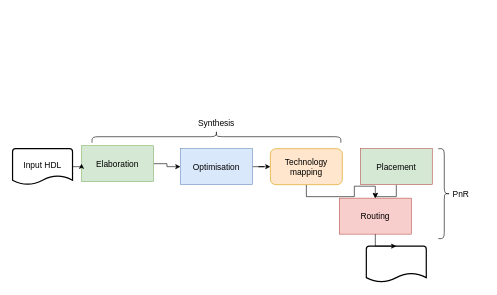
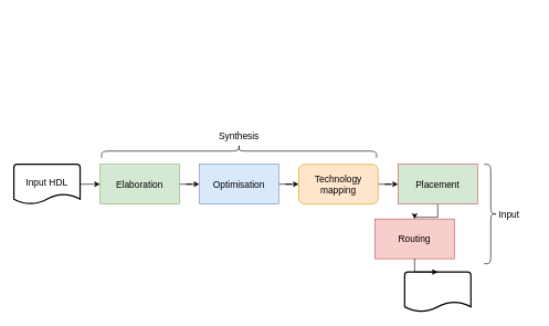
  <mxCell id="0" />
  <mxCell id="1" parent="0" />
  <mxCell id="2" value="" style="strokeWidth=2;html=1;shape=mxgraph.flowchart.document2;whiteSpace=wrap;size=0.25;" vertex="1" parent="1"><mxGeometry x="610" y="410" width="100" height="60" as="geometry" /></mxCell>
  <mxCell id="3" value="" style="strokeWidth=2;html=1;shape=mxgraph.flowchart.document2;whiteSpace=wrap;size=0.25;" vertex="1" parent="1"><mxGeometry x="20" y="247.5" width="100" height="60" as="geometry" /></mxCell>
  <mxCell id="4" value="" style="edgeStyle=orthogonalEdgeStyle;rounded=0;orthogonalLoop=1;jettySize=auto;html=1;" edge="1" parent="1" source="5" target="9"><mxGeometry relative="1" as="geometry" /></mxCell>
- <mxCell id="5" value="&lt;font style=&quot;font-size: 14px;&quot;&gt;Elaboration&lt;/font&gt;" style="rounded=0;whiteSpace=wrap;html=1;glass=0;fillColor=#d5e8d4;strokeColor=#82b366;" vertex="1" parent="1"><mxGeometry x="135" y="242.5" width="120" height="60" as="geometry" /></mxCell>
+ <mxCell id="5" value="&lt;font style=&quot;font-size: 14px;&quot;&gt;Elaboration&lt;/font&gt;" style="rounded=0;whiteSpace=wrap;html=1;glass=0;fillColor=#d5e8d4;strokeColor=#82b366;" vertex="1" parent="1"><mxGeometry x="150" y="247.5" width="120" height="60" as="geometry" /></mxCell>
  <mxCell id="6" style="edgeStyle=orthogonalEdgeStyle;rounded=0;orthogonalLoop=1;jettySize=auto;html=1;entryX=0;entryY=0.5;entryDx=0;entryDy=0;" edge="1" parent="1" target="5"><mxGeometry relative="1" as="geometry"><mxPoint x="120" y="277.5" as="sourcePoint" /></mxGeometry></mxCell>
  <mxCell id="7" value="&lt;font style=&quot;font-size: 14px;&quot;&gt;Input HDL&lt;/font&gt;" style="text;html=1;align=center;verticalAlign=middle;whiteSpace=wrap;rounded=0;" vertex="1" parent="1"><mxGeometry x="25" y="260" width="90" height="30" as="geometry" /></mxCell>
  <mxCell id="8" value="" style="edgeStyle=orthogonalEdgeStyle;rounded=0;orthogonalLoop=1;jettySize=auto;html=1;" edge="1" parent="1" source="9" target="11"><mxGeometry relative="1" as="geometry" /></mxCell>
  <mxCell id="9" value="&lt;font style=&quot;font-size: 14px;&quot;&gt;Optimisation&lt;/font&gt;" style="rounded=0;whiteSpace=wrap;html=1;glass=0;fillColor=#dae8fc;strokeColor=#6c8ebf;" vertex="1" parent="1"><mxGeometry x="300" y="247.5" width="120" height="60" as="geometry" /></mxCell>
- <mxCell id="10" value="" style="edgeStyle=orthogonalEdgeStyle;rounded=0;orthogonalLoop=1;jettySize=auto;html=1;" edge="1" parent="1" source="11" target="14"><mxGeometry relative="1" as="geometry" /></mxCell>
+ <mxCell id="10" value="" style="edgeStyle=orthogonalEdgeStyle;rounded=0;orthogonalLoop=1;jettySize=auto;html=1;" edge="1" parent="1" source="11" target="13"><mxGeometry relative="1" as="geometry" /></mxCell>
  <mxCell id="11" value="&lt;font style=&quot;font-size: 14px;&quot;&gt;Technology mapping&lt;/font&gt;" style="whiteSpace=wrap;html=1;glass=0;fillColor=#ffe6cc;strokeColor=#d79b00;rounded=1;" vertex="1" parent="1"><mxGeometry x="450" y="247.5" width="120" height="60" as="geometry" /></mxCell>
  <mxCell id="12" value="" style="edgeStyle=orthogonalEdgeStyle;rounded=0;orthogonalLoop=1;jettySize=auto;html=1;" edge="1" parent="1" source="13" target="14"><mxGeometry relative="1" as="geometry" /></mxCell>
  <mxCell id="13" value="&lt;font style=&quot;font-size: 14px;&quot;&gt;Placement&lt;/font&gt;" style="rounded=0;whiteSpace=wrap;html=1;glass=0;fillColor=#d5e8d4;strokeColor=#b85450;" vertex="1" parent="1"><mxGeometry x="600" y="247.5" width="120" height="60" as="geometry" /></mxCell>
  <mxCell id="14" value="&lt;font style=&quot;font-size: 14px;&quot;&gt;Routing&lt;/font&gt;" style="rounded=0;whiteSpace=wrap;html=1;glass=0;fillColor=#f8cecc;strokeColor=#b85450;" vertex="1" parent="1"><mxGeometry x="565" y="330" width="120" height="60" as="geometry" /></mxCell>
  <mxCell id="15" value="" style="shape=curlyBracket;whiteSpace=wrap;html=1;rounded=1;flipH=1;labelPosition=right;verticalLabelPosition=middle;align=left;verticalAlign=middle;rotation=-90;" vertex="1" parent="1"><mxGeometry x="350" y="20" width="20" height="415" as="geometry" /></mxCell>
  <mxCell id="16" value="&lt;font style=&quot;font-size: 14px;&quot;&gt;Synthesis&lt;/font&gt;" style="text;html=1;align=center;verticalAlign=middle;whiteSpace=wrap;rounded=0;" vertex="1" parent="1"><mxGeometry x="322" y="190" width="76" height="30" as="geometry" /></mxCell>
  <mxCell id="17" value="" style="shape=curlyBracket;whiteSpace=wrap;html=1;rounded=1;flipH=1;labelPosition=right;verticalLabelPosition=middle;align=left;verticalAlign=middle;" vertex="1" parent="1"><mxGeometry x="730" y="247.5" width="20" height="150" as="geometry" /></mxCell>
- <mxCell id="18" value="&lt;font style=&quot;font-size: 14px;&quot;&gt;PnR&lt;/font&gt;" style="text;html=1;align=center;verticalAlign=middle;whiteSpace=wrap;rounded=0;" vertex="1" parent="1"><mxGeometry x="730" y="307.5" width="76" height="30" as="geometry" /></mxCell>
+ <mxCell id="18" value="&lt;font style=&quot;font-size: 14px;&quot;&gt;Input&lt;/font&gt;" style="text;html=1;align=center;verticalAlign=middle;whiteSpace=wrap;rounded=0;" vertex="1" parent="1"><mxGeometry x="730" y="307.5" width="76" height="30" as="geometry" /></mxCell>
  <mxCell id="19" style="edgeStyle=orthogonalEdgeStyle;rounded=0;orthogonalLoop=1;jettySize=auto;html=1;exitX=0.5;exitY=1;exitDx=0;exitDy=0;entryX=0.5;entryY=0;entryDx=0;entryDy=0;entryPerimeter=0;" edge="1" parent="1" source="14" target="2"><mxGeometry relative="1" as="geometry" /></mxCell>
